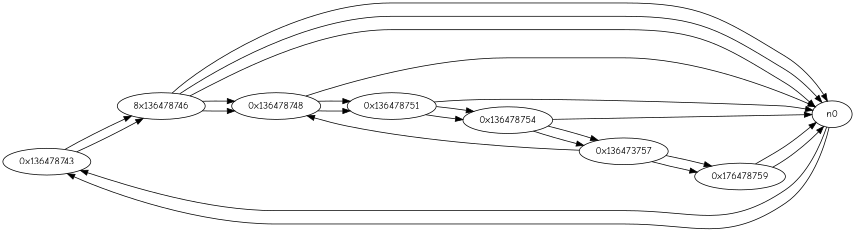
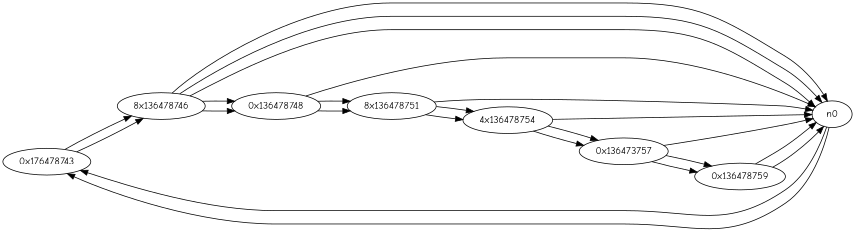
  digraph {
    fontname="Comic Neue"
    rankdir=LR
    node [fontname="Comic Neue"]
    edge [fontname="Comic Neue"]
-   n1 [label="0x136478743"]
+   n1 [label="0x176478743"]
    n2 [label="8x136478746"]
    n0
    n3 [label="0x136478748"]
-   n4 [label="0x136478751"]
-   n5 [label="0x136478754"]
+   n4 [label="8x136478751"]
+   n5 [label="4x136478754"]
    n6 [label="0x136473757"]
-   n7 [label="0x176478759"]
+   n7 [label="0x136478759"]
    n1 -> n2
    n1 -> n2
    n2 -> n0
    n2 -> n0
    n2 -> n0
    n2 -> n3
    n2 -> n3
    n0 -> n1
    n0 -> n1
    n3 -> n0
    n3 -> n4
    n3 -> n4
    n4 -> n0
    n4 -> n5
    n4 -> n5
    n5 -> n0
    n5 -> n6
    n5 -> n6
-   n6 -> n3
+   n6 -> n0
    n6 -> n7
    n6 -> n7
    n7 -> n0
    n7 -> n0
  }
